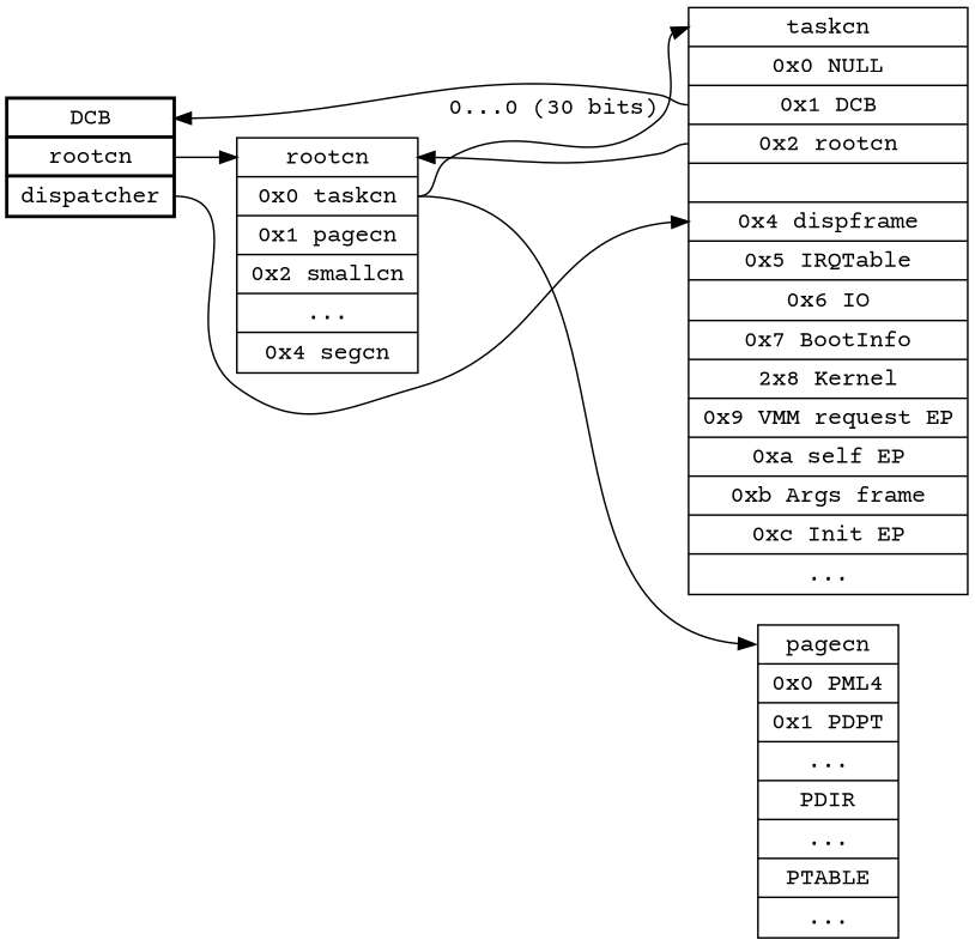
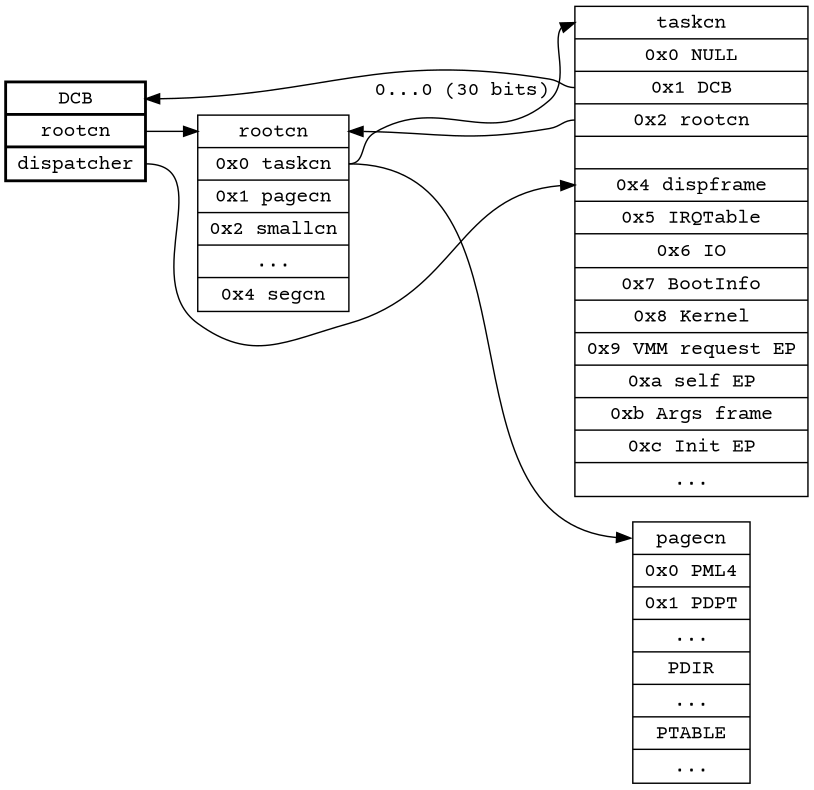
  digraph {
    fontname="Courier Prime"
    rankdir=LR
    node [fontname="Courier Prime" shape=record]
    edge [fontname="Courier Prime" headport=n tailport=0]
    n1 [height=.1 label="<n>DCB|<0>rootcn|<1>dispatcher" style=bold]
    rootcn [height=.1 label="<n>\N|<0>0x0 taskcn|<1>0x1 pagecn|<2>0x2 smallcn|...|<4>0x4 segcn"]
-   taskcn [height=.1 label="<n>\N|<0>0x0 NULL|<1>0x1 DCB|<2>0x2 rootcn||<4>0x4 dispframe|0x5 IRQTable|0x6 IO|0x7 BootInfo|2x8 Kernel|0x9 VMM request EP|0xa self EP|0xb Args frame|0xc Init EP|..."]
+   taskcn [height=.1 label="<n>\N|<0>0x0 NULL|<1>0x1 DCB|<2>0x2 rootcn||<4>0x4 dispframe|0x5 IRQTable|0x6 IO|0x7 BootInfo|0x8 Kernel|0x9 VMM request EP|0xa self EP|0xb Args frame|0xc Init EP|..."]
    pagecn [height=.1 label="<n>\N|0x0 PML4|0x1 PDPT|...|PDIR|...|PTABLE|..."]
    n1 -> rootcn
    n1 -> taskcn [headport=4 tailport=1]
    rootcn -> taskcn [label="0...0 (30 bits)"]
    rootcn -> pagecn
    taskcn -> n1 [tailport=1]
    taskcn -> rootcn [tailport=2]
  }
